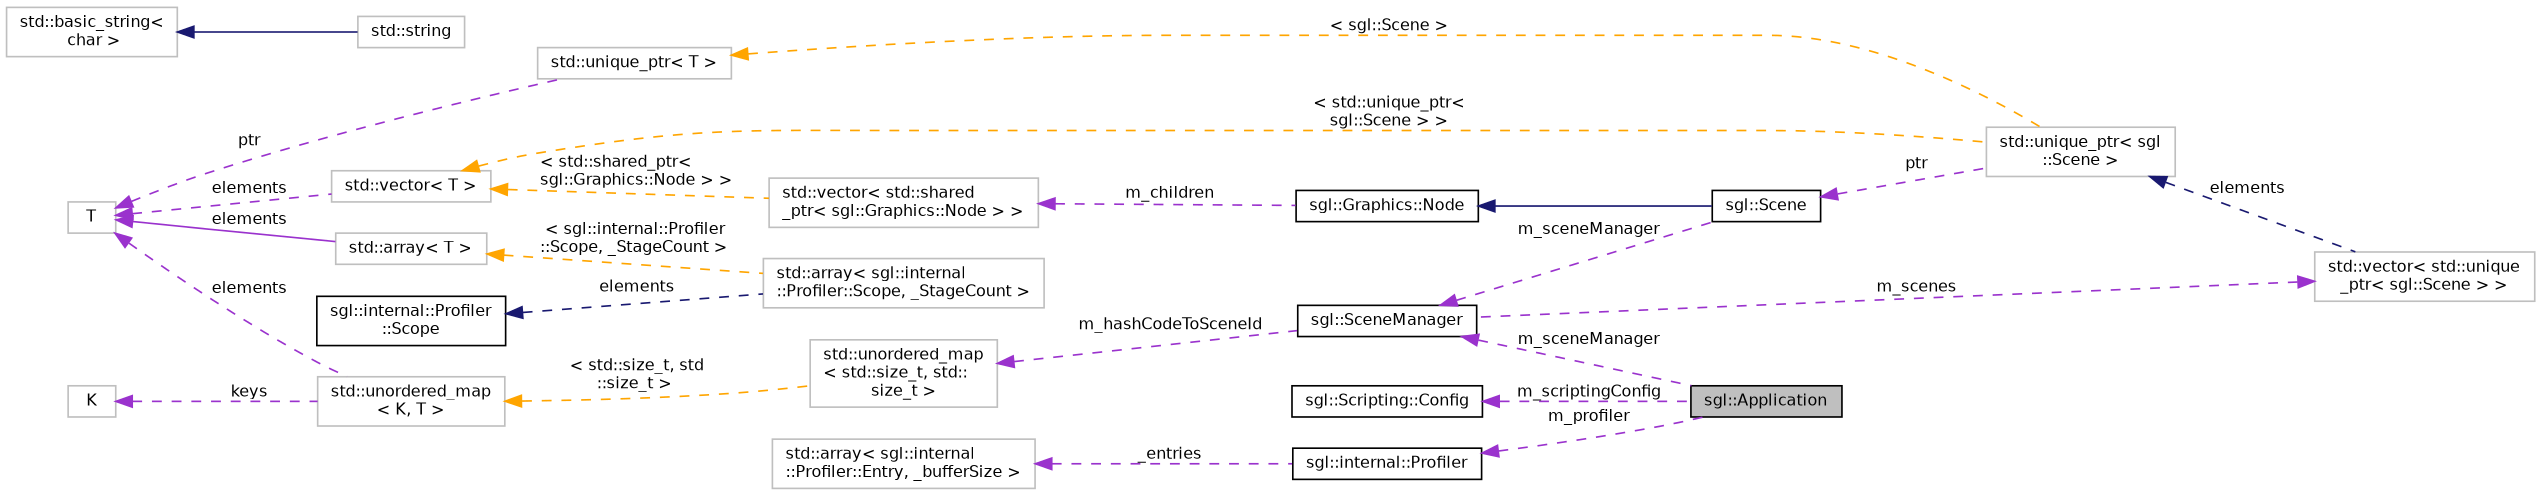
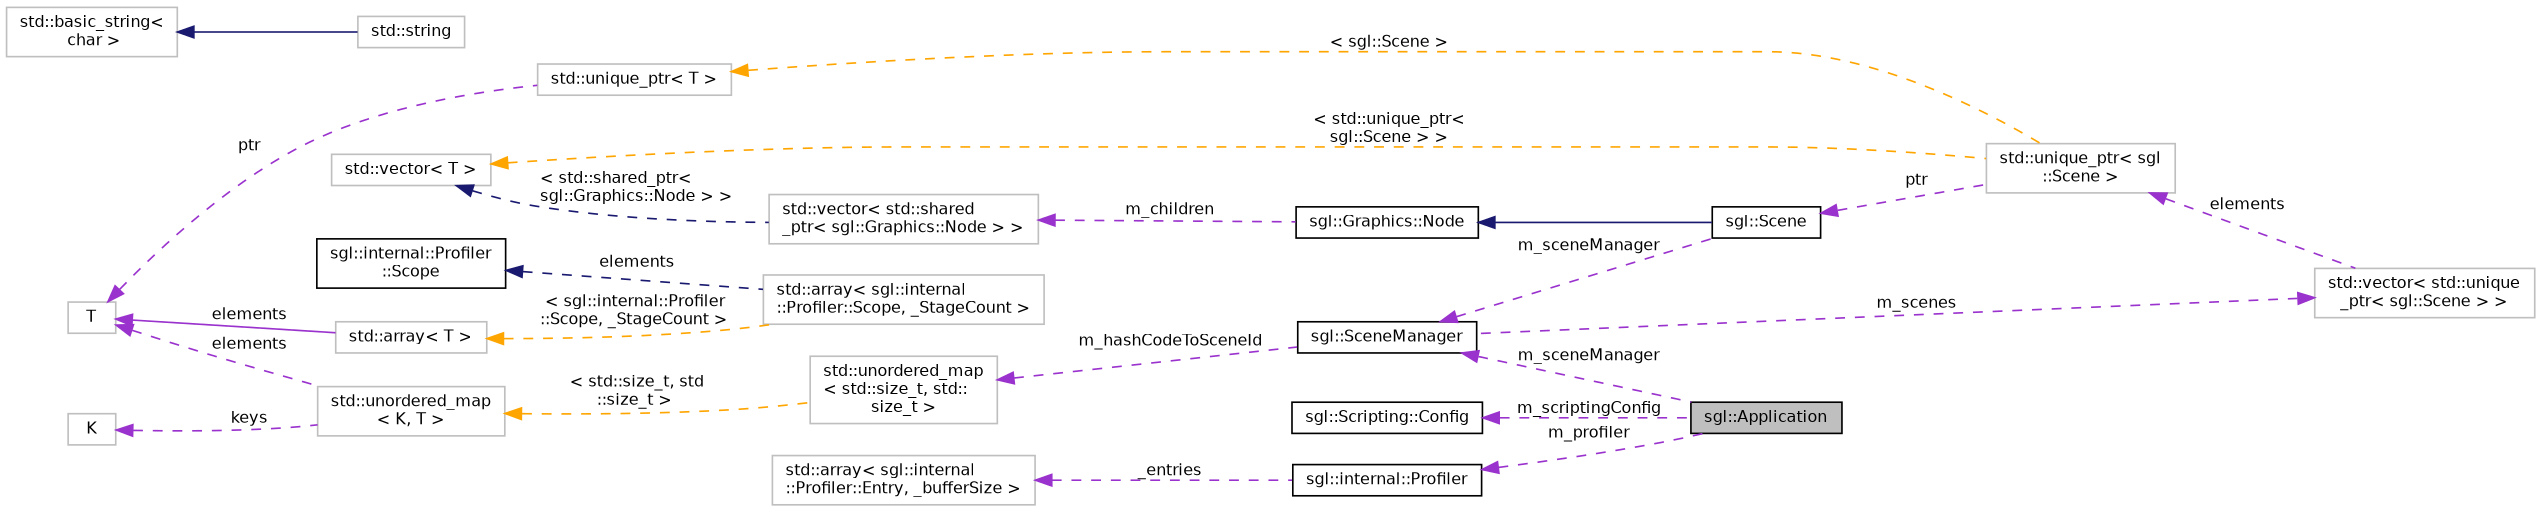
  digraph {
    rankdir=LR
    node [color=grey75 fillcolor=white fontname=Helvetica fontsize=10 shape=record style=filled]
    edge [color=darkorchid3 dir=back fontname=Helvetica fontsize=10 labelfontname=Helvetica labelfontsize=10 style=dashed]
    n1 [color=black fillcolor=grey75 fontcolor=black height=0.2 label="sgl::Application" width=0.4]
    n2 [color=black height=0.2 label="sgl::SceneManager" width=0.4]
    n3 [color=black height=0.2 label="sgl::Scene" width=0.4]
    n4 [height=0.2 label="std::unique_ptr\< sgl\l::Scene \>" width=0.4]
    n5 [height=0.2 label="std::unordered_map\l\< std::size_t, std::\lsize_t \>" width=0.4]
    n6 [height=0.2 label="std::unordered_map\l\< K, T \>" width=0.4]
    n7 [height=0.2 label=K width=0.4]
    n8 [height=0.2 label=T width=0.4]
    n9 [height=0.2 label="std::vector\< T \>" width=0.4]
    n10 [height=0.2 label="std::unique_ptr\< T \>" width=0.4]
    n11 [height=0.2 label="std::array\< T \>" width=0.4]
    n12 [height=0.2 label="std::vector\< std::shared\l_ptr\< sgl::Graphics::Node \> \>" width=0.4]
    n13 [height=0.2 label="std::array\< sgl::internal\l::Profiler::Scope, _StageCount \>" width=0.4]
    n14 [height=0.2 label="std::vector\< std::unique\l_ptr\< sgl::Scene \> \>" width=0.4]
    n15 [color=black height=0.2 label="sgl::Graphics::Node" width=0.4]
    n16 [color=black height=0.2 label="sgl::Scripting::Config" width=0.4]
    n17 [height=0.2 label="std::string" width=0.4]
    n18 [height=0.2 label="std::basic_string\<\l char \>" width=0.4]
    n19 [color=black height=0.2 label="sgl::internal::Profiler" width=0.4]
    n20 [height=0.2 label="std::array\< sgl::internal\l::Profiler::Entry, _bufferSize \>" width=0.4]
    n21 [color=black height=0.2 label="sgl::internal::Profiler\l::Scope" width=0.4]
    n2 -> n1 [label=" m_sceneManager"]
    n2 -> n3 [label=" m_sceneManager"]
    n3 -> n4 [label=" ptr"]
-   n4 -> n14 [color=midnightblue label=" elements"]
+   n4 -> n14 [label=" elements"]
    n5 -> n2 [label=" m_hashCodeToSceneId"]
    n6 -> n5 [color=orange label=" \< std::size_t, std\l::size_t \>"]
    n7 -> n6 [label=" keys"]
    n8 -> n6 [label=" elements"]
-   n8 -> n9 [label=" elements"]
    n8 -> n10 [label=" ptr"]
    n8 -> n11 [label=" elements" style=solid]
    n9 -> n4 [color=orange label=" \< std::unique_ptr\<\l sgl::Scene \> \>"]
-   n9 -> n12 [color=orange label=" \< std::shared_ptr\<\l sgl::Graphics::Node \> \>"]
+   n9 -> n12 [color=midnightblue label=" \< std::shared_ptr\<\l sgl::Graphics::Node \> \>"]
    n10 -> n4 [color=orange label=" \< sgl::Scene \>"]
    n11 -> n13 [color=orange label=" \< sgl::internal::Profiler\l::Scope, _StageCount \>"]
    n12 -> n15 [label=" m_children"]
    n14 -> n2 [label=" m_scenes"]
    n15 -> n3 [color=midnightblue style=solid]
    n16 -> n1 [label=" m_scriptingConfig"]
    n18 -> n17 [color=midnightblue style=solid]
    n19 -> n1 [label=" m_profiler"]
    n20 -> n19 [label=" _entries"]
    n21 -> n13 [color=midnightblue label=" elements"]
  }
